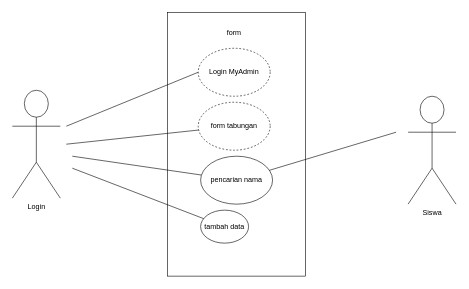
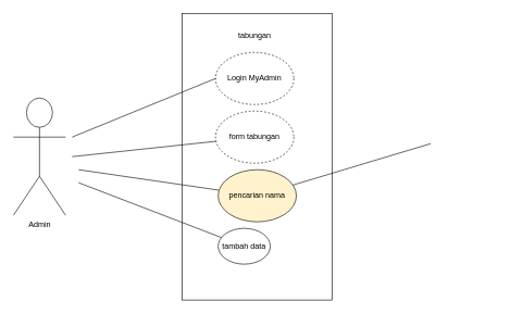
  <mxCell id="0" />
  <mxCell id="1" parent="0" />
  <mxCell id="2" value="" style="rounded=0;whiteSpace=wrap;html=1;" vertex="1" parent="1"><mxGeometry x="279" y="20" width="230" height="440" as="geometry" /></mxCell>
- <mxCell id="3" value="form" style="text;html=1;align=center;verticalAlign=middle;whiteSpace=wrap;rounded=0;" vertex="1" parent="1"><mxGeometry x="360" y="40" width="60" height="30" as="geometry" /></mxCell>
+ <mxCell id="3" value="tabungan" style="text;html=1;align=center;verticalAlign=middle;whiteSpace=wrap;rounded=0;" vertex="1" parent="1"><mxGeometry x="360" y="40" width="60" height="30" as="geometry" /></mxCell>
  <mxCell id="4" style="edgeStyle=orthogonalEdgeStyle;rounded=0;orthogonalLoop=1;jettySize=auto;html=1;exitX=0.5;exitY=1;exitDx=0;exitDy=0;" edge="1" parent="1" source="2" target="2"><mxGeometry relative="1" as="geometry" /></mxCell>
  <mxCell id="5" value="Login MyAdmin" style="ellipse;whiteSpace=wrap;html=1;dashed=1;" vertex="1" parent="1"><mxGeometry x="330" y="80" width="120" height="80" as="geometry" /></mxCell>
  <mxCell id="6" value="form tabungan" style="ellipse;whiteSpace=wrap;html=1;dashed=1;" vertex="1" parent="1"><mxGeometry x="330" y="170" width="120" height="80" as="geometry" /></mxCell>
- <mxCell id="7" value="pencarian nama" style="ellipse;whiteSpace=wrap;html=1;" vertex="1" parent="1"><mxGeometry x="334" y="260" width="120" height="80" as="geometry" /></mxCell>
+ <mxCell id="7" value="pencarian nama" style="ellipse;whiteSpace=wrap;html=1;fillColor=#fff2cc;" vertex="1" parent="1"><mxGeometry x="334" y="260" width="120" height="80" as="geometry" /></mxCell>
  <mxCell id="8" value="tambah data" style="ellipse;whiteSpace=wrap;html=1;" vertex="1" parent="1"><mxGeometry x="334" y="350" width="80" height="55" as="geometry" /></mxCell>
- <mxCell id="9" value="Siswa" style="shape=umlActor;verticalLabelPosition=bottom;verticalAlign=top;html=1;outlineConnect=0;" vertex="1" parent="1"><mxGeometry x="680" y="160" width="80" height="180" as="geometry" /></mxCell>
- <mxCell id="10" value="Login" style="shape=umlActor;verticalLabelPosition=bottom;verticalAlign=top;html=1;outlineConnect=0;" vertex="1" parent="1"><mxGeometry x="20" y="150" width="80" height="180" as="geometry" /></mxCell>
+ <mxCell id="10" value="Admin" style="shape=umlActor;verticalLabelPosition=bottom;verticalAlign=top;html=1;outlineConnect=0;" vertex="1" parent="1"><mxGeometry x="20" y="150" width="80" height="180" as="geometry" /></mxCell>
  <mxCell id="11" value="" style="endArrow=none;html=1;rounded=0;entryX=0;entryY=0.5;entryDx=0;entryDy=0;" edge="1" parent="1" target="5"><mxGeometry width="50" height="50" relative="1" as="geometry"><mxPoint x="110" y="210" as="sourcePoint" /><mxPoint x="130" y="440" as="targetPoint" /></mxGeometry></mxCell>
  <mxCell id="12" value="" style="endArrow=none;html=1;rounded=0;" edge="1" parent="1" source="7"><mxGeometry width="50" height="50" relative="1" as="geometry"><mxPoint x="610" y="270" as="sourcePoint" /><mxPoint x="660" y="220" as="targetPoint" /></mxGeometry></mxCell>
  <mxCell id="13" value="" style="endArrow=none;html=1;rounded=0;" edge="1" parent="1" target="6"><mxGeometry width="50" height="50" relative="1" as="geometry"><mxPoint x="110" y="240" as="sourcePoint" /><mxPoint x="180" y="220" as="targetPoint" /></mxGeometry></mxCell>
  <mxCell id="14" value="" style="endArrow=none;html=1;rounded=0;" edge="1" parent="1" target="7"><mxGeometry width="50" height="50" relative="1" as="geometry"><mxPoint x="120" y="260" as="sourcePoint" /><mxPoint x="200" y="250" as="targetPoint" /></mxGeometry></mxCell>
  <mxCell id="15" value="" style="endArrow=none;html=1;rounded=0;" edge="1" parent="1" target="8"><mxGeometry width="50" height="50" relative="1" as="geometry"><mxPoint x="120" y="280" as="sourcePoint" /><mxPoint x="220" y="320" as="targetPoint" /></mxGeometry></mxCell>
